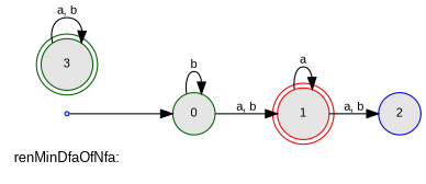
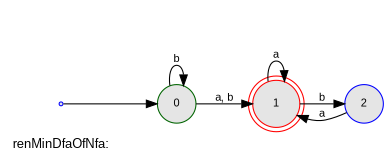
  digraph {
    rankdir=LR
    node [color=blue fillcolor=gray90 fontname=Arial fontsize=10 shape=circle style=filled]
    edge [fontname=Arial fontsize=10]
    "renMinDfaOfNfa:" [fontsize=12 shape=none style=""]
    START [shape=point]
    0 [color=darkgreen peripheries=1]
    1 [color=red peripheries=2]
    2 [peripheries=1]
-   3 [color=darkgreen peripheries=2]
    START -> 0 [fontname="" fontsize=""]
    0 -> 0 [label=b]
    0 -> 1 [label="a, b"]
    1 -> 1 [label=a]
-   1 -> 2 [label="a, b"]
-   3 -> 3 [label="a, b"]
+   1 -> 2 [label=b]
+   2 -> 1 [label=a]
  }
